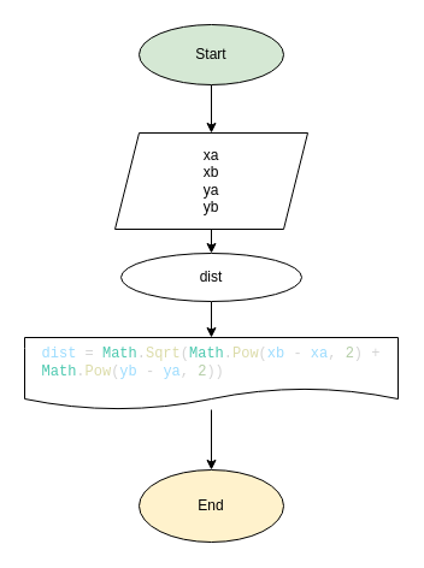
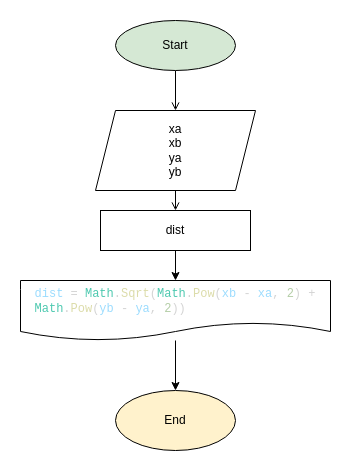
  <mxCell id="0" />
  <mxCell id="1" parent="0" />
- <mxCell id="2" value="" style="edgeStyle=none;html=1;exitX=0.5;exitY=1;exitDx=0;exitDy=0;" edge="1" parent="1" source="3" target="5"><mxGeometry relative="1" as="geometry"><mxPoint x="185" y="60" as="sourcePoint" /></mxGeometry></mxCell>
+ <mxCell id="2" value="" style="edgeStyle=none;html=1;exitX=0.5;exitY=1;exitDx=0;exitDy=0;endArrow=open;" edge="1" parent="1" source="3" target="5"><mxGeometry relative="1" as="geometry"><mxPoint x="185" y="60" as="sourcePoint" /></mxGeometry></mxCell>
  <mxCell id="3" value="Start" style="ellipse;whiteSpace=wrap;html=1;fillColor=#d5e8d4;" vertex="1" parent="1"><mxGeometry x="115" y="20" width="120" height="50" as="geometry" /></mxCell>
- <mxCell id="4" value="" style="edgeStyle=none;html=1;" edge="1" parent="1" source="5" target="7"><mxGeometry relative="1" as="geometry" /></mxCell>
+ <mxCell id="4" value="" style="edgeStyle=none;html=1;endArrow=open;" edge="1" parent="1" source="5" target="7"><mxGeometry relative="1" as="geometry" /></mxCell>
  <mxCell id="5" value="xa&lt;br&gt;xb&lt;br&gt;ya&lt;br&gt;yb" style="shape=parallelogram;perimeter=parallelogramPerimeter;whiteSpace=wrap;html=1;fixedSize=1;" vertex="1" parent="1"><mxGeometry x="95" y="110" width="160" height="80" as="geometry" /></mxCell>
  <mxCell id="6" value="" style="edgeStyle=none;html=1;" edge="1" parent="1" source="7" target="9"><mxGeometry relative="1" as="geometry" /></mxCell>
- <mxCell id="7" value="dist" style="ellipse;whiteSpace=wrap;html=1;" vertex="1" parent="1"><mxGeometry x="100" y="210" width="150" height="40" as="geometry" /></mxCell>
+ <mxCell id="7" value="dist" style="whiteSpace=wrap;html=1;" vertex="1" parent="1"><mxGeometry x="100" y="210" width="150" height="40" as="geometry" /></mxCell>
  <mxCell id="8" value="" style="edgeStyle=none;html=1;" edge="1" parent="1" source="9" target="10"><mxGeometry relative="1" as="geometry" /></mxCell>
  <mxCell id="9" value="&lt;div style=&quot;color: rgb(212 , 212 , 212) ; font-family: &amp;#34;menlo&amp;#34; , &amp;#34;monaco&amp;#34; , &amp;#34;courier new&amp;#34; , monospace ; text-align: left&quot;&gt;&lt;span style=&quot;color: rgb(156 , 220 , 254)&quot;&gt;dist&lt;/span&gt;&amp;nbsp;=&amp;nbsp;&lt;span style=&quot;color: rgb(78 , 201 , 176)&quot;&gt;Math&lt;/span&gt;.&lt;span style=&quot;color: rgb(220 , 220 , 170)&quot;&gt;Sqrt&lt;/span&gt;(&lt;span style=&quot;color: rgb(78 , 201 , 176)&quot;&gt;Math&lt;/span&gt;.&lt;span style=&quot;color: rgb(220 , 220 , 170)&quot;&gt;Pow&lt;/span&gt;(&lt;span style=&quot;color: rgb(156 , 220 , 254)&quot;&gt;xb&lt;/span&gt;&amp;nbsp;-&amp;nbsp;&lt;span style=&quot;color: rgb(156 , 220 , 254)&quot;&gt;xa&lt;/span&gt;,&amp;nbsp;&lt;span style=&quot;color: rgb(181 , 206 , 168)&quot;&gt;2&lt;/span&gt;)&amp;nbsp;+&lt;/div&gt;&lt;div style=&quot;color: rgb(212 , 212 , 212) ; font-family: &amp;#34;menlo&amp;#34; , &amp;#34;monaco&amp;#34; , &amp;#34;courier new&amp;#34; , monospace ; text-align: left&quot;&gt;&lt;span style=&quot;color: rgb(78 , 201 , 176)&quot;&gt;Math&lt;/span&gt;.&lt;span style=&quot;color: rgb(220 , 220 , 170)&quot;&gt;Pow&lt;/span&gt;(&lt;span style=&quot;color: rgb(156 , 220 , 254)&quot;&gt;yb&lt;/span&gt;&amp;nbsp;-&amp;nbsp;&lt;span style=&quot;color: rgb(156 , 220 , 254)&quot;&gt;ya&lt;/span&gt;,&amp;nbsp;&lt;span style=&quot;color: rgb(181 , 206 , 168)&quot;&gt;2&lt;/span&gt;))&lt;/div&gt;" style="shape=document;whiteSpace=wrap;html=1;boundedLbl=1;" vertex="1" parent="1"><mxGeometry x="20" y="280" width="310" height="60" as="geometry" /></mxCell>
  <mxCell id="10" value="End" style="ellipse;whiteSpace=wrap;html=1;fillColor=#fff2cc;" vertex="1" parent="1"><mxGeometry x="115" y="390" width="120" height="60" as="geometry" /></mxCell>
